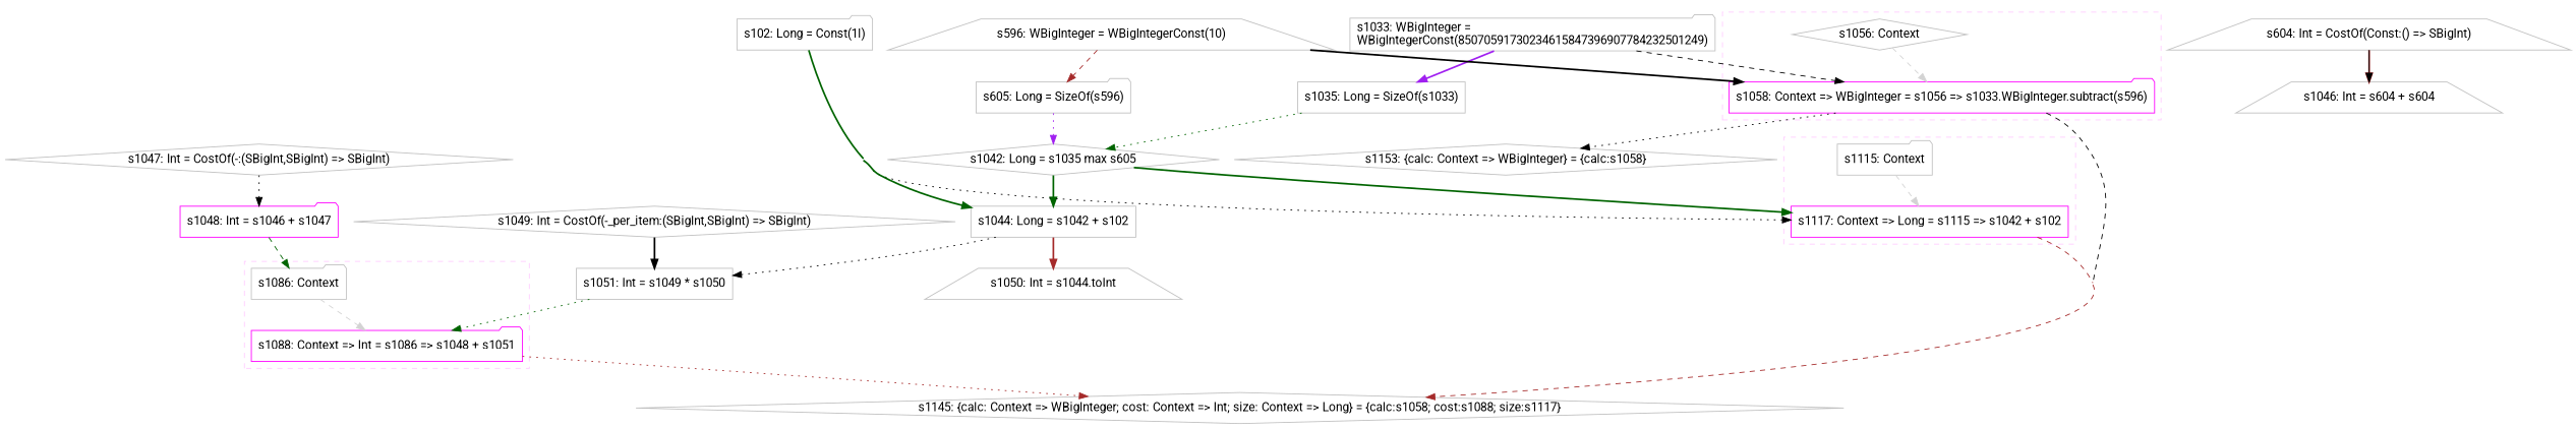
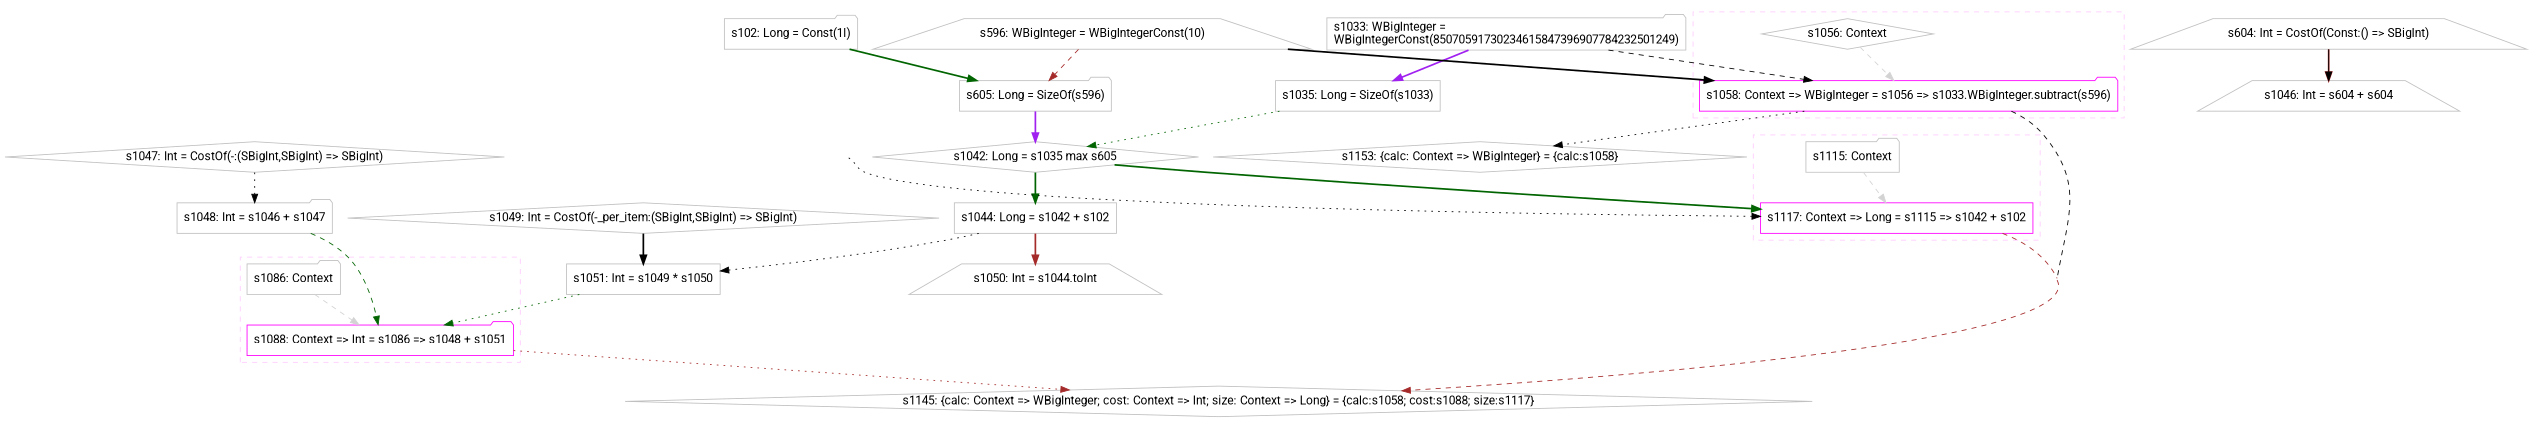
  digraph {
    concentrate=true
    fontname=Roboto
    node [color=gray fillcolor=white fontname=Roboto shape=folder style=filled]
    edge [color=black fontname=Roboto style=bold]
    n1 [label="s1056: Context" shape=diamond]
    n2 [color=magenta label="s1058: Context => WBigInteger = s1056 => s1033.WBigInteger.subtract(s596)"]
    n3 [label="s1086: Context"]
    n4 [color=magenta label="s1088: Context => Int = s1086 => s1048 + s1051"]
    n5 [label="s1115: Context"]
    n6 [color=magenta label="s1117: Context => Long = s1115 => s1042 + s102" shape=box]
    n7 [label="s1145: {calc: Context => WBigInteger; cost: Context => Int; size: Context => Long} = {calc:s1058; cost:s1088; size:s1117}" shape=diamond]
    n8 [label="s1153: {calc: Context => WBigInteger} = {calc:s1058}" shape=diamond]
    n9 [label="s1033: WBigInteger =\lWBigIntegerConst(85070591730234615847396907784232501249)\l"]
    n10 [label="s1035: Long = SizeOf(s1033)" shape=box]
    n11 [label="s1042: Long = s1035 max s605" shape=diamond]
    n12 [label="s596: WBigInteger = WBigIntegerConst(10)" shape=trapezium]
    n13 [label="s605: Long = SizeOf(s596)"]
    n14 [label="s604: Int = CostOf(Const:() => SBigInt)" shape=trapezium]
    n15 [label="s1046: Int = s604 + s604" shape=trapezium]
-   n16 [color=magenta label="s1048: Int = s1046 + s1047"]
+   n16 [label="s1048: Int = s1046 + s1047"]
    n17 [label="s1047: Int = CostOf(-:(SBigInt,SBigInt) => SBigInt)" shape=diamond]
    n18 [label="s1049: Int = CostOf(-_per_item:(SBigInt,SBigInt) => SBigInt)" shape=diamond]
    n19 [label="s1051: Int = s1049 * s1050" shape=box]
    n20 [label="s1044: Long = s1042 + s102" shape=box]
    n21 [label="s1050: Int = s1044.toInt" shape=trapezium]
    n22 [label="s102: Long = Const(1l)"]
    subgraph cluster_1 {
      color="#FFCCFF"
      style=dashed
      subgraph sub_2 {
        color="#FFCCFF"
        rank=source
        style=dashed
        n1
      }
      subgraph sub_3 {
        color="#FFCCFF"
        rank=sink
        style=dashed
        n2
      }
    }
    subgraph cluster_4 {
      color="#FFCCFF"
      style=dashed
      subgraph sub_5 {
        color="#FFCCFF"
        rank=source
        style=dashed
        n3
      }
      subgraph sub_6 {
        color="#FFCCFF"
        rank=sink
        style=dashed
        n4
      }
    }
    subgraph cluster_7 {
      color="#FFCCFF"
      style=dashed
      subgraph sub_8 {
        color="#FFCCFF"
        rank=source
        style=dashed
        n5
      }
      subgraph sub_9 {
        color="#FFCCFF"
        rank=sink
        style=dashed
        n6
      }
    }
    n1 -> n2 [color=lightgray style=dashed weight=0]
    n2 -> n7 [style=dashed]
    n2 -> n8 [style=dotted]
    n3 -> n4 [color=lightgray style=dashed weight=0]
    n4 -> n7 [color=brown style=dotted]
    n5 -> n6 [color=lightgray style=dashed weight=0]
    n6 -> n7 [color=brown style=dashed]
    n9 -> n2 [style=dashed]
    n9 -> n10 [color=purple]
    n10 -> n11 [color=darkgreen style=dotted]
    n11 -> n6 [color=darkgreen]
    n11 -> n20 [color=darkgreen]
    n12 -> n2
    n12 -> n13 [color=brown style=dashed]
-   n13 -> n11 [color=purple style=dotted]
+   n13 -> n11 [color=purple]
    n14 -> n15 [color=brown]
    n14 -> n15 [style=solid color=""]
-   n16 -> n3 [color=darkgreen style=dashed]
+   n16 -> n4 [color=darkgreen style=dashed]
    n17 -> n16 [style=dotted]
    n18 -> n19
    n19 -> n4 [color=darkgreen style=dotted]
    n20 -> n19 [style=dotted]
    n20 -> n21 [color=brown]
    n22 -> n6 [style=dotted]
-   n22 -> n20 [color=darkgreen]
+   n22 -> n13 [color=darkgreen]
  }
